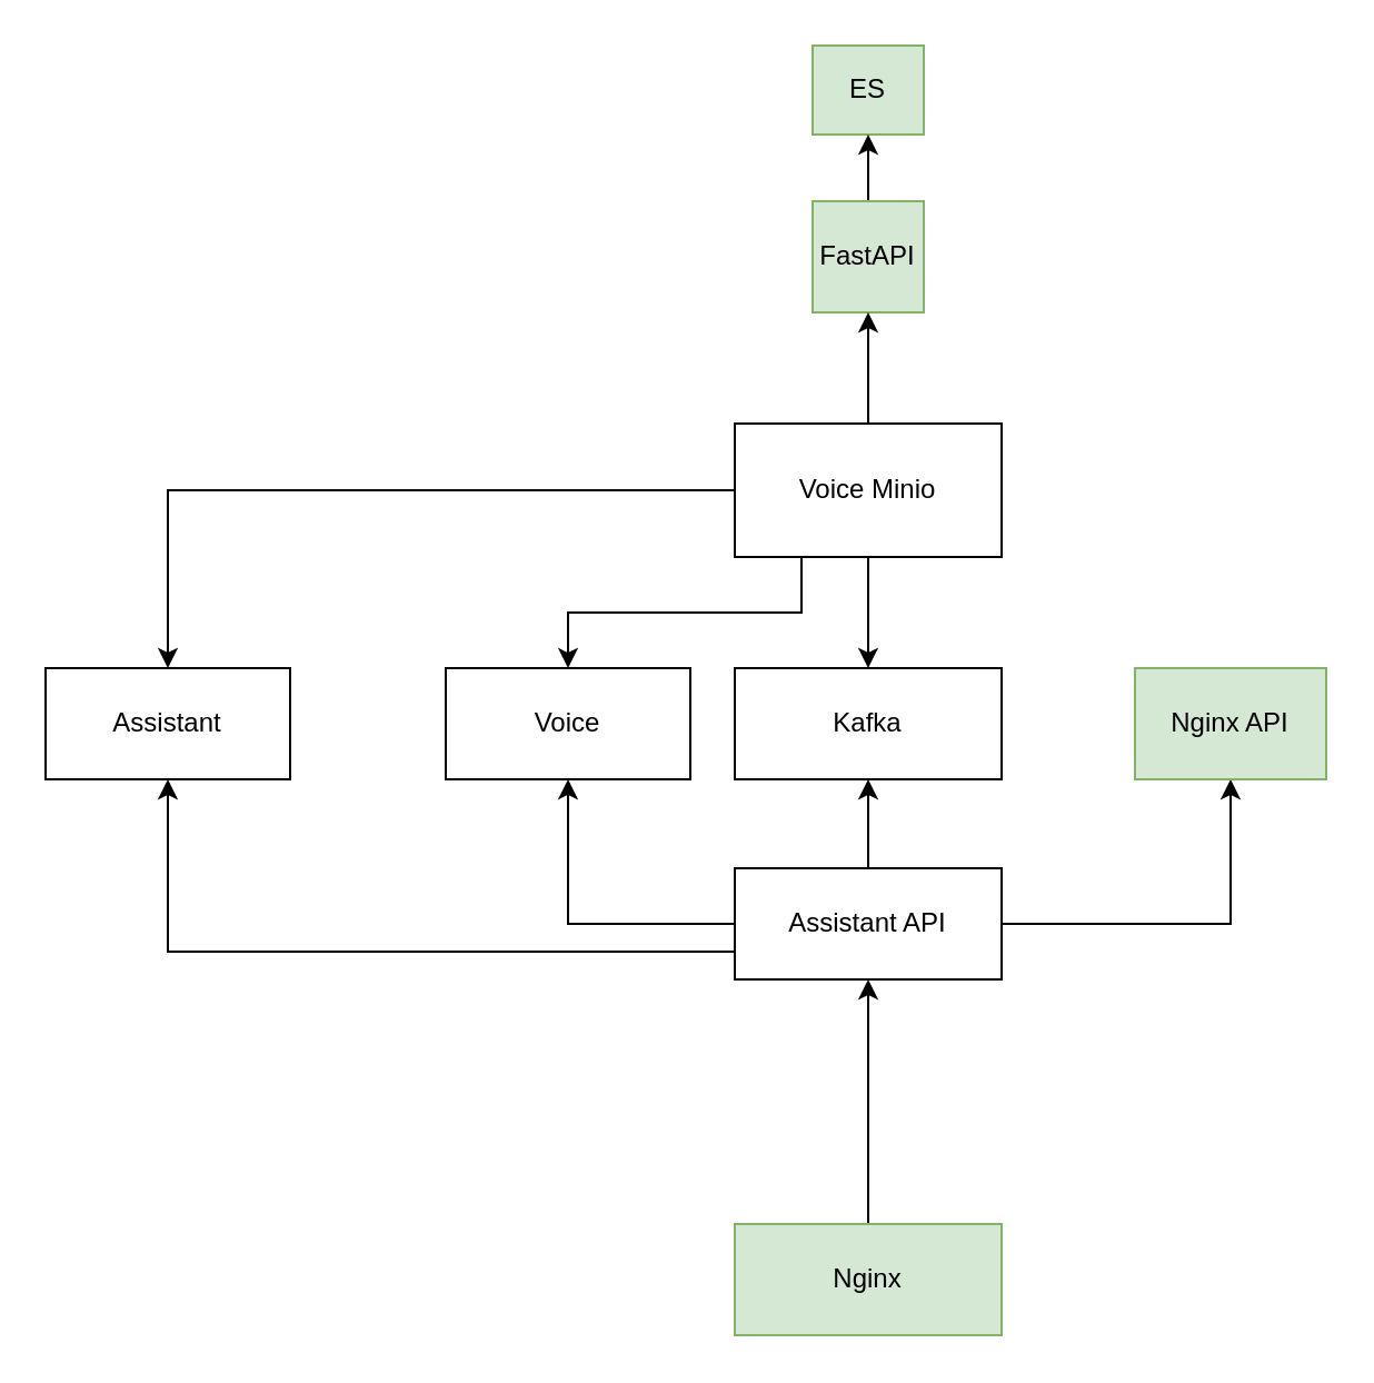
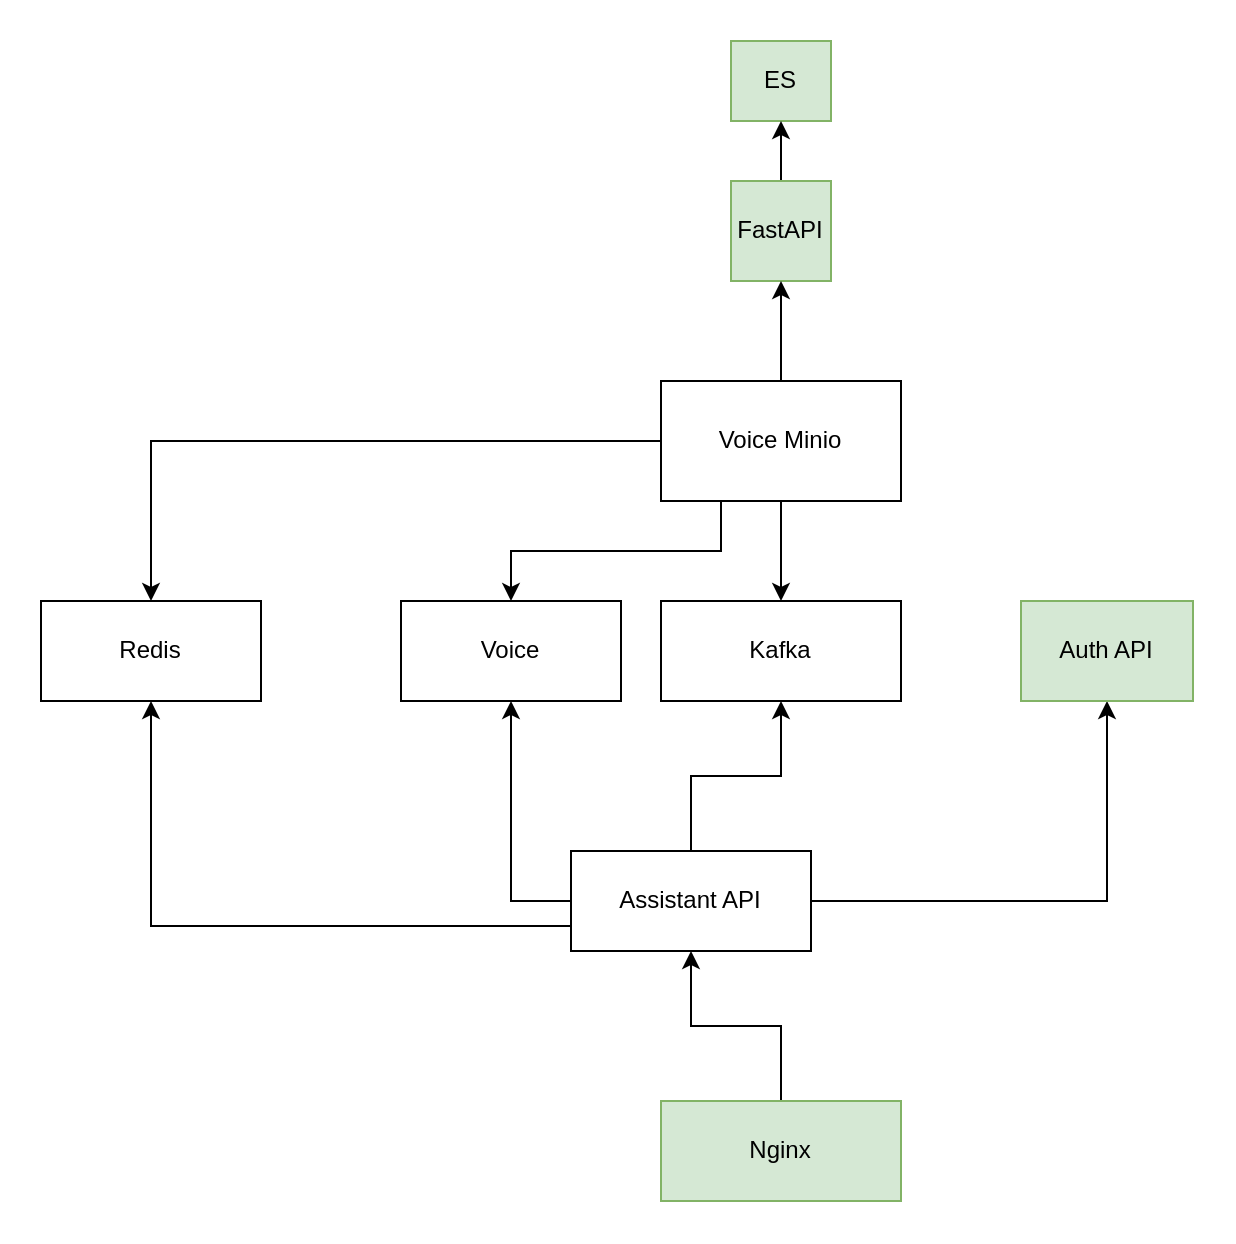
  <mxCell id="0" />
  <mxCell id="1" parent="0" />
  <mxCell id="2" value="ES" style="rounded=0;whiteSpace=wrap;html=1;fillColor=#d5e8d4;strokeColor=#82b366;" parent="1" vertex="1"><mxGeometry x="365" y="20" width="50" height="40" as="geometry" /></mxCell>
  <mxCell id="3" style="edgeStyle=orthogonalEdgeStyle;rounded=0;orthogonalLoop=1;jettySize=auto;html=1;exitX=0.5;exitY=0;exitDx=0;exitDy=0;entryX=0.5;entryY=1;entryDx=0;entryDy=0;fontFamily=Helvetica;fontSize=12;fontColor=default;" parent="1" source="4" target="2" edge="1"><mxGeometry relative="1" as="geometry" /></mxCell>
  <mxCell id="4" value="FastAPI" style="rounded=0;whiteSpace=wrap;html=1;fillColor=#d5e8d4;strokeColor=#82b366;" parent="1" vertex="1"><mxGeometry x="365" y="90" width="50" height="50" as="geometry" /></mxCell>
  <mxCell id="5" style="edgeStyle=orthogonalEdgeStyle;rounded=0;orthogonalLoop=1;jettySize=auto;html=1;exitX=0.5;exitY=0;exitDx=0;exitDy=0;entryX=0.5;entryY=1;entryDx=0;entryDy=0;fontFamily=Helvetica;fontSize=12;fontColor=default;" parent="1" source="9" target="13" edge="1"><mxGeometry relative="1" as="geometry" /></mxCell>
  <mxCell id="6" style="edgeStyle=orthogonalEdgeStyle;rounded=0;orthogonalLoop=1;jettySize=auto;html=1;exitX=0;exitY=0.5;exitDx=0;exitDy=0;entryX=0.5;entryY=1;entryDx=0;entryDy=0;fontFamily=Helvetica;fontSize=12;fontColor=default;" parent="1" source="9" target="19" edge="1"><mxGeometry relative="1" as="geometry" /></mxCell>
  <mxCell id="7" style="edgeStyle=orthogonalEdgeStyle;rounded=0;orthogonalLoop=1;jettySize=auto;html=1;exitX=0;exitY=0.75;exitDx=0;exitDy=0;entryX=0.5;entryY=1;entryDx=0;entryDy=0;fontFamily=Helvetica;fontSize=12;fontColor=default;" parent="1" source="9" target="20" edge="1"><mxGeometry relative="1" as="geometry" /></mxCell>
  <mxCell id="8" style="edgeStyle=orthogonalEdgeStyle;rounded=0;orthogonalLoop=1;jettySize=auto;html=1;exitX=1;exitY=0.5;exitDx=0;exitDy=0;entryX=0.5;entryY=1;entryDx=0;entryDy=0;fontFamily=Helvetica;fontSize=12;fontColor=default;" parent="1" source="9" target="12" edge="1"><mxGeometry relative="1" as="geometry" /></mxCell>
- <mxCell id="9" value="Assistant API" style="rounded=0;whiteSpace=wrap;html=1;" parent="1" vertex="1"><mxGeometry x="330" y="390" width="120" height="50" as="geometry" /></mxCell>
+ <mxCell id="9" value="Assistant API" style="rounded=0;whiteSpace=wrap;html=1;" parent="1" vertex="1"><mxGeometry x="285" y="425" width="120" height="50" as="geometry" /></mxCell>
  <mxCell id="10" style="edgeStyle=orthogonalEdgeStyle;rounded=0;orthogonalLoop=1;jettySize=auto;html=1;exitX=0.5;exitY=0;exitDx=0;exitDy=0;entryX=0.5;entryY=1;entryDx=0;entryDy=0;fontFamily=Helvetica;fontSize=12;fontColor=default;" parent="1" source="11" target="9" edge="1"><mxGeometry relative="1" as="geometry" /></mxCell>
  <mxCell id="11" value="Nginx" style="rounded=0;whiteSpace=wrap;html=1;strokeColor=#82b366;fontFamily=Helvetica;fontSize=12;fillColor=#d5e8d4;" parent="1" vertex="1"><mxGeometry x="330" y="550" width="120" height="50" as="geometry" /></mxCell>
- <mxCell id="12" value="Nginx API" style="rounded=0;whiteSpace=wrap;html=1;strokeColor=#82b366;fontFamily=Helvetica;fontSize=12;fillColor=#d5e8d4;" parent="1" vertex="1"><mxGeometry x="510" y="300" width="86" height="50" as="geometry" /></mxCell>
+ <mxCell id="12" value="Auth API" style="rounded=0;whiteSpace=wrap;html=1;strokeColor=#82b366;fontFamily=Helvetica;fontSize=12;fillColor=#d5e8d4;" parent="1" vertex="1"><mxGeometry x="510" y="300" width="86" height="50" as="geometry" /></mxCell>
  <mxCell id="13" value="Kafka" style="rounded=0;whiteSpace=wrap;html=1;strokeColor=default;fontFamily=Helvetica;fontSize=12;fontColor=default;fillColor=default;" parent="1" vertex="1"><mxGeometry x="330" y="300" width="120" height="50" as="geometry" /></mxCell>
  <mxCell id="14" style="edgeStyle=orthogonalEdgeStyle;rounded=0;orthogonalLoop=1;jettySize=auto;html=1;exitX=0.5;exitY=1;exitDx=0;exitDy=0;entryX=0.5;entryY=0;entryDx=0;entryDy=0;fontFamily=Helvetica;fontSize=12;fontColor=default;" parent="1" source="18" target="13" edge="1"><mxGeometry relative="1" as="geometry" /></mxCell>
  <mxCell id="15" style="edgeStyle=orthogonalEdgeStyle;rounded=0;orthogonalLoop=1;jettySize=auto;html=1;exitX=0.25;exitY=1;exitDx=0;exitDy=0;entryX=0.5;entryY=0;entryDx=0;entryDy=0;fontFamily=Helvetica;fontSize=12;fontColor=default;" parent="1" source="18" target="19" edge="1"><mxGeometry relative="1" as="geometry" /></mxCell>
  <mxCell id="16" style="edgeStyle=orthogonalEdgeStyle;rounded=0;orthogonalLoop=1;jettySize=auto;html=1;exitX=0;exitY=0.5;exitDx=0;exitDy=0;entryX=0.5;entryY=0;entryDx=0;entryDy=0;fontFamily=Helvetica;fontSize=12;fontColor=default;" parent="1" source="18" target="20" edge="1"><mxGeometry relative="1" as="geometry" /></mxCell>
  <mxCell id="17" style="edgeStyle=orthogonalEdgeStyle;rounded=0;orthogonalLoop=1;jettySize=auto;html=1;exitX=0.5;exitY=0;exitDx=0;exitDy=0;fontFamily=Helvetica;fontSize=12;fontColor=default;" parent="1" source="18" target="4" edge="1"><mxGeometry relative="1" as="geometry" /></mxCell>
  <mxCell id="18" value="Voice Minio" style="rounded=0;whiteSpace=wrap;html=1;strokeColor=default;fontFamily=Helvetica;fontSize=12;fontColor=default;fillColor=default;" parent="1" vertex="1"><mxGeometry x="330" y="190" width="120" height="60" as="geometry" /></mxCell>
  <mxCell id="19" value="Voice" style="rounded=0;whiteSpace=wrap;html=1;strokeColor=default;fontFamily=Helvetica;fontSize=12;fontColor=default;fillColor=default;" parent="1" vertex="1"><mxGeometry x="200" y="300" width="110" height="50" as="geometry" /></mxCell>
- <mxCell id="20" value="Assistant" style="rounded=0;whiteSpace=wrap;html=1;strokeColor=default;fontFamily=Helvetica;fontSize=12;fontColor=default;fillColor=default;" parent="1" vertex="1"><mxGeometry x="20" y="300" width="110" height="50" as="geometry" /></mxCell>
+ <mxCell id="20" value="Redis" style="rounded=0;whiteSpace=wrap;html=1;strokeColor=default;fontFamily=Helvetica;fontSize=12;fontColor=default;fillColor=default;" parent="1" vertex="1"><mxGeometry x="20" y="300" width="110" height="50" as="geometry" /></mxCell>
